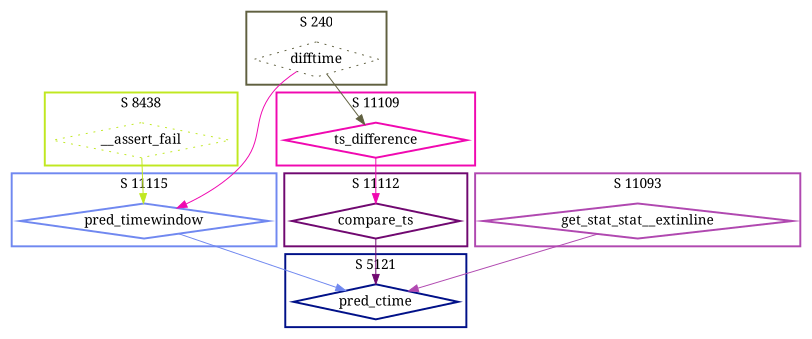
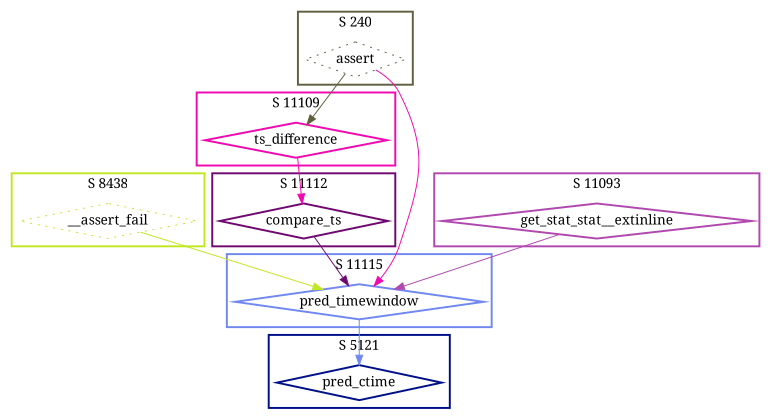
  digraph {
    fontname="Noto Serif"
    node [fontname="Noto Serif" shape=diamond style=bold]
    edge [color="#F008B0" fontname="Noto Serif"]
    n1 [color="#C0E820" label=__assert_fail style=dotted]
    n2 [color="#001088" label=pred_ctime]
    n3 [color="#700870" label=compare_ts]
    n4 [color="#F008B0" label=ts_difference]
    n5 [color="#B048B0" label=get_stat_stat__extinline]
    n6 [color="#7088F0" label=pred_timewindow]
-   n7 [color="#606040" label=difftime style=dotted]
+   n7 [color="#606040" label=assert style=dotted]
    subgraph cluster_1 {
      color="#C0E820"
      label="S 8438"
      style=bold
      n1
    }
    subgraph cluster_2 {
      color="#001088"
      label="S 5121"
      style=bold
      n2
    }
    subgraph cluster_3 {
      color="#700870"
      label="S 11112"
      style=bold
      n3
    }
    subgraph cluster_4 {
      color="#F008B0"
      label="S 11109"
      style=bold
      n4
    }
    subgraph cluster_5 {
      color="#B048B0"
      label="S 11093"
      style=bold
      n5
    }
    subgraph cluster_6 {
      color="#7088F0"
      label="S 11115"
      style=bold
      n6
    }
    subgraph cluster_7 {
      color="#606040"
      label="S 240"
      style=bold
      n7
    }
    n1 -> n6 [color="#C0E820"]
-   n3 -> n2 [color="#700870"]
+   n3 -> n6 [color="#700870"]
    n4 -> n3
-   n5 -> n2 [color="#B048B0"]
+   n5 -> n6 [color="#B048B0"]
    n6 -> n2 [color="#7088F0"]
    n7 -> n4 [color="#606040"]
    n7 -> n6
  }
